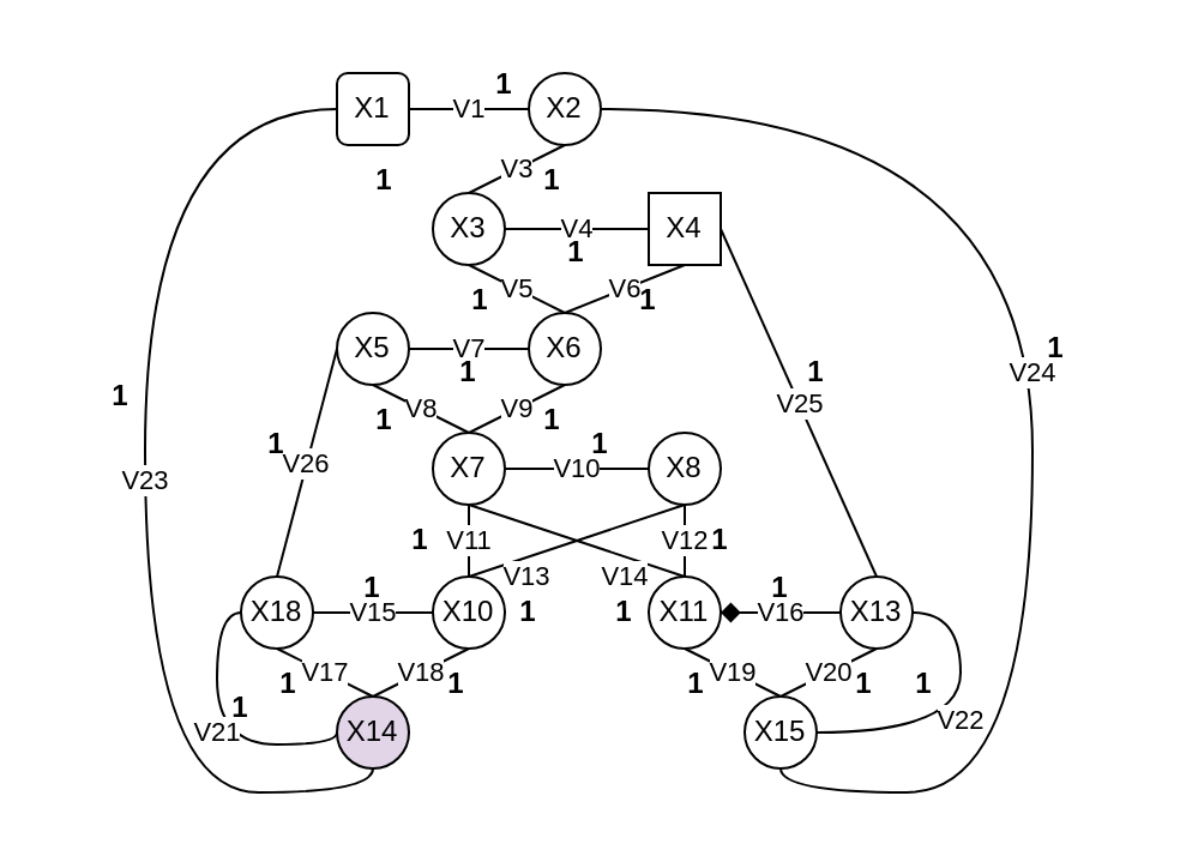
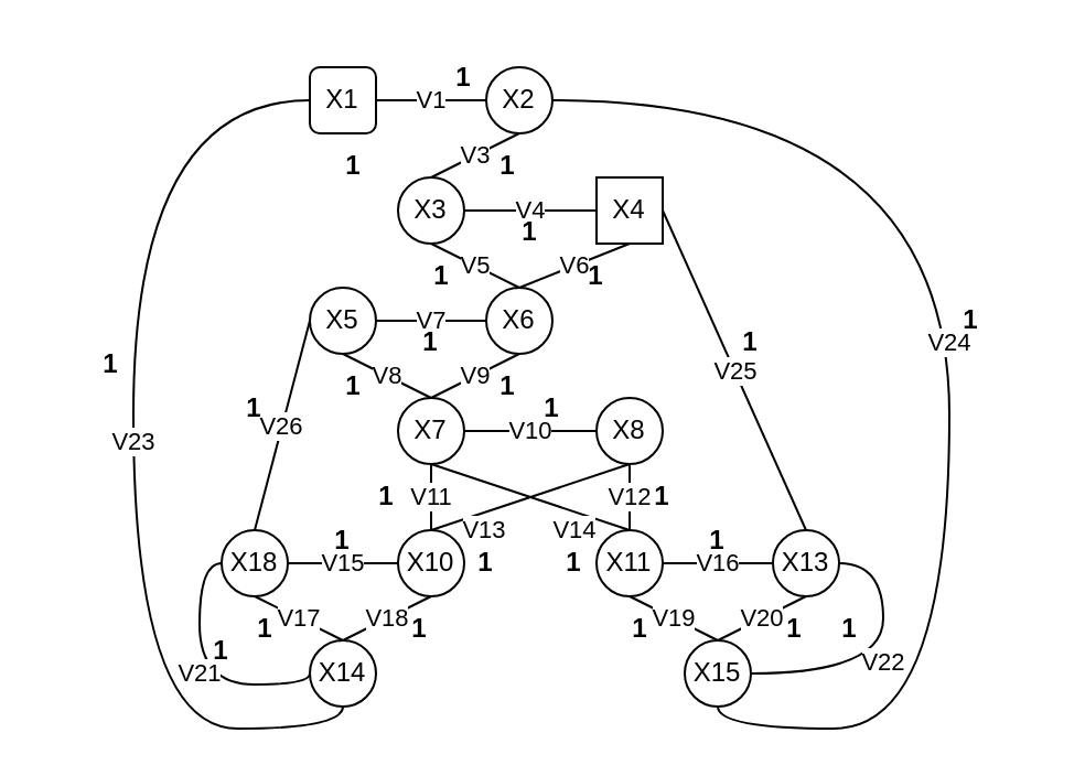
  <mxCell id="0" />
  <mxCell id="1" parent="0" />
  <mxCell id="2" value="X1" style="whiteSpace=wrap;html=1;aspect=fixed;rounded=1;" parent="1" vertex="1"><mxGeometry x="140" y="30" width="30" height="30" as="geometry" /></mxCell>
  <mxCell id="3" value="X2" style="ellipse;whiteSpace=wrap;html=1;aspect=fixed;" parent="1" vertex="1"><mxGeometry x="220" y="30" width="30" height="30" as="geometry" /></mxCell>
  <mxCell id="4" value="X3" style="ellipse;whiteSpace=wrap;html=1;aspect=fixed;" parent="1" vertex="1"><mxGeometry x="180" y="80" width="30" height="30" as="geometry" /></mxCell>
  <mxCell id="5" value="X4" style="whiteSpace=wrap;html=1;aspect=fixed;rounded=0;" parent="1" vertex="1"><mxGeometry x="270" y="80" width="30" height="30" as="geometry" /></mxCell>
  <mxCell id="6" value="X6" style="ellipse;whiteSpace=wrap;html=1;aspect=fixed;" parent="1" vertex="1"><mxGeometry x="220" y="130" width="30" height="30" as="geometry" /></mxCell>
  <mxCell id="7" value="X7" style="ellipse;whiteSpace=wrap;html=1;aspect=fixed;" parent="1" vertex="1"><mxGeometry x="180" y="180" width="30" height="30" as="geometry" /></mxCell>
  <mxCell id="8" value="X5" style="ellipse;whiteSpace=wrap;html=1;aspect=fixed;" parent="1" vertex="1"><mxGeometry x="140" y="130" width="30" height="30" as="geometry" /></mxCell>
  <mxCell id="9" value="X18" style="ellipse;whiteSpace=wrap;html=1;aspect=fixed;" parent="1" vertex="1"><mxGeometry x="100" y="240" width="30" height="30" as="geometry" /></mxCell>
- <mxCell id="10" value="X14" style="ellipse;whiteSpace=wrap;html=1;aspect=fixed;fillColor=#e1d5e7;" parent="1" vertex="1"><mxGeometry x="140" y="290" width="30" height="30" as="geometry" /></mxCell>
+ <mxCell id="10" value="X14" style="ellipse;whiteSpace=wrap;html=1;aspect=fixed;" parent="1" vertex="1"><mxGeometry x="140" y="290" width="30" height="30" as="geometry" /></mxCell>
  <mxCell id="11" value="X15" style="ellipse;whiteSpace=wrap;html=1;aspect=fixed;" parent="1" vertex="1"><mxGeometry x="310" y="290" width="30" height="30" as="geometry" /></mxCell>
  <mxCell id="12" value="X13" style="ellipse;whiteSpace=wrap;html=1;aspect=fixed;" parent="1" vertex="1"><mxGeometry x="350" y="240" width="30" height="30" as="geometry" /></mxCell>
  <mxCell id="13" value="X11" style="ellipse;whiteSpace=wrap;html=1;aspect=fixed;" parent="1" vertex="1"><mxGeometry x="270" y="240" width="30" height="30" as="geometry" /></mxCell>
  <mxCell id="14" value="X10" style="ellipse;whiteSpace=wrap;html=1;aspect=fixed;" parent="1" vertex="1"><mxGeometry x="180" y="240" width="30" height="30" as="geometry" /></mxCell>
  <mxCell id="15" value="X8" style="ellipse;whiteSpace=wrap;html=1;aspect=fixed;" parent="1" vertex="1"><mxGeometry x="270" y="180" width="30" height="30" as="geometry" /></mxCell>
  <mxCell id="16" value="V1" style="endArrow=none;html=1;rounded=0;exitX=1;exitY=0.5;exitDx=0;exitDy=0;entryX=0;entryY=0.5;entryDx=0;entryDy=0;" parent="1" source="2" target="3" edge="1"><mxGeometry width="50" height="50" relative="1" as="geometry"><mxPoint x="240" y="170" as="sourcePoint" /><mxPoint x="290" y="120" as="targetPoint" /></mxGeometry></mxCell>
  <mxCell id="17" value="V3" style="endArrow=none;html=1;rounded=0;exitX=0.5;exitY=0;exitDx=0;exitDy=0;entryX=0.5;entryY=1;entryDx=0;entryDy=0;" parent="1" source="4" target="3" edge="1"><mxGeometry width="50" height="50" relative="1" as="geometry"><mxPoint x="190" y="65" as="sourcePoint" /><mxPoint x="240" y="65" as="targetPoint" /></mxGeometry></mxCell>
  <mxCell id="18" value="V4" style="endArrow=none;html=1;rounded=0;exitX=1;exitY=0.5;exitDx=0;exitDy=0;entryX=0;entryY=0.5;entryDx=0;entryDy=0;" edge="1" parent="1" source="4" target="5"><mxGeometry width="50" height="50" relative="1" as="geometry"><mxPoint x="200" y="75" as="sourcePoint" /><mxPoint x="250" y="75" as="targetPoint" /></mxGeometry></mxCell>
  <mxCell id="19" value="V5" style="endArrow=none;html=1;rounded=0;exitX=0.5;exitY=1;exitDx=0;exitDy=0;entryX=0.5;entryY=0;entryDx=0;entryDy=0;" edge="1" parent="1" source="4" target="6"><mxGeometry width="50" height="50" relative="1" as="geometry"><mxPoint x="220" y="105" as="sourcePoint" /><mxPoint x="280" y="105" as="targetPoint" /></mxGeometry></mxCell>
  <mxCell id="20" value="V6" style="endArrow=none;html=1;rounded=0;exitX=0.5;exitY=0;exitDx=0;exitDy=0;entryX=0.5;entryY=1;entryDx=0;entryDy=0;" edge="1" parent="1" source="6" target="5"><mxGeometry width="50" height="50" relative="1" as="geometry"><mxPoint x="230" y="115" as="sourcePoint" /><mxPoint x="290" y="115" as="targetPoint" /></mxGeometry></mxCell>
  <mxCell id="21" value="V7" style="endArrow=none;html=1;rounded=0;exitX=1;exitY=0.5;exitDx=0;exitDy=0;entryX=0;entryY=0.5;entryDx=0;entryDy=0;" edge="1" parent="1" source="8" target="6"><mxGeometry width="50" height="50" relative="1" as="geometry"><mxPoint x="240" y="125" as="sourcePoint" /><mxPoint x="300" y="125" as="targetPoint" /></mxGeometry></mxCell>
  <mxCell id="22" value="V8" style="endArrow=none;html=1;rounded=0;exitX=0.5;exitY=1;exitDx=0;exitDy=0;entryX=0.5;entryY=0;entryDx=0;entryDy=0;" edge="1" parent="1" source="8" target="7"><mxGeometry width="50" height="50" relative="1" as="geometry"><mxPoint x="250" y="135" as="sourcePoint" /><mxPoint x="310" y="135" as="targetPoint" /></mxGeometry></mxCell>
  <mxCell id="23" value="V9" style="endArrow=none;html=1;rounded=0;exitX=0.5;exitY=1;exitDx=0;exitDy=0;entryX=0.5;entryY=0;entryDx=0;entryDy=0;" edge="1" parent="1" source="6" target="7"><mxGeometry width="50" height="50" relative="1" as="geometry"><mxPoint x="260" y="145" as="sourcePoint" /><mxPoint x="320" y="145" as="targetPoint" /></mxGeometry></mxCell>
  <mxCell id="24" value="V10" style="endArrow=none;html=1;rounded=0;exitX=1;exitY=0.5;exitDx=0;exitDy=0;entryX=0;entryY=0.5;entryDx=0;entryDy=0;" edge="1" parent="1" source="7" target="15"><mxGeometry width="50" height="50" relative="1" as="geometry"><mxPoint x="270" y="155" as="sourcePoint" /><mxPoint x="330" y="155" as="targetPoint" /></mxGeometry></mxCell>
  <mxCell id="25" value="V13" style="endArrow=none;html=1;rounded=0;exitX=0.5;exitY=0;exitDx=0;exitDy=0;entryX=0.5;entryY=1;entryDx=0;entryDy=0;" edge="1" parent="1" source="14" target="15"><mxGeometry x="-0.508" y="-8" width="50" height="50" relative="1" as="geometry"><mxPoint x="280" y="165" as="sourcePoint" /><mxPoint x="340" y="165" as="targetPoint" /><mxPoint as="offset" /></mxGeometry></mxCell>
  <mxCell id="26" value="V14" style="endArrow=none;html=1;rounded=0;exitX=0.5;exitY=1;exitDx=0;exitDy=0;entryX=0.5;entryY=0;entryDx=0;entryDy=0;" edge="1" parent="1" source="7" target="13"><mxGeometry x="0.5" y="-8" width="50" height="50" relative="1" as="geometry"><mxPoint x="290" y="175" as="sourcePoint" /><mxPoint x="350" y="175" as="targetPoint" /><mxPoint as="offset" /></mxGeometry></mxCell>
  <mxCell id="27" value="V15" style="endArrow=none;html=1;rounded=0;exitX=1;exitY=0.5;exitDx=0;exitDy=0;entryX=0;entryY=0.5;entryDx=0;entryDy=0;" edge="1" parent="1" source="9" target="14"><mxGeometry width="50" height="50" relative="1" as="geometry"><mxPoint x="205" y="220" as="sourcePoint" /><mxPoint x="295" y="250" as="targetPoint" /></mxGeometry></mxCell>
  <mxCell id="28" value="V11" style="endArrow=none;html=1;rounded=0;exitX=0.5;exitY=1;exitDx=0;exitDy=0;entryX=0.5;entryY=0;entryDx=0;entryDy=0;" edge="1" parent="1" source="7" target="14"><mxGeometry width="50" height="50" relative="1" as="geometry"><mxPoint x="215" y="230" as="sourcePoint" /><mxPoint x="305" y="260" as="targetPoint" /></mxGeometry></mxCell>
  <mxCell id="29" value="V12" style="endArrow=none;html=1;rounded=0;exitX=0.5;exitY=1;exitDx=0;exitDy=0;entryX=0.5;entryY=0;entryDx=0;entryDy=0;" edge="1" parent="1" source="15" target="13"><mxGeometry width="50" height="50" relative="1" as="geometry"><mxPoint x="225" y="240" as="sourcePoint" /><mxPoint x="315" y="270" as="targetPoint" /></mxGeometry></mxCell>
- <mxCell id="30" value="V16" style="endArrow=diamond;html=1;rounded=0;exitX=0;exitY=0.5;exitDx=0;exitDy=0;entryX=1;entryY=0.5;entryDx=0;entryDy=0;" edge="1" parent="1" source="12" target="13"><mxGeometry width="50" height="50" relative="1" as="geometry"><mxPoint x="235" y="250" as="sourcePoint" /><mxPoint x="325" y="280" as="targetPoint" /></mxGeometry></mxCell>
+ <mxCell id="30" value="V16" style="endArrow=none;html=1;rounded=0;exitX=0;exitY=0.5;exitDx=0;exitDy=0;entryX=1;entryY=0.5;entryDx=0;entryDy=0;" edge="1" parent="1" source="12" target="13"><mxGeometry width="50" height="50" relative="1" as="geometry"><mxPoint x="235" y="250" as="sourcePoint" /><mxPoint x="325" y="280" as="targetPoint" /></mxGeometry></mxCell>
  <mxCell id="31" value="V19" style="endArrow=none;html=1;rounded=0;exitX=0.5;exitY=1;exitDx=0;exitDy=0;entryX=0.5;entryY=0;entryDx=0;entryDy=0;" edge="1" parent="1" source="13" target="11"><mxGeometry width="50" height="50" relative="1" as="geometry"><mxPoint x="245" y="260" as="sourcePoint" /><mxPoint x="330" y="290" as="targetPoint" /></mxGeometry></mxCell>
  <mxCell id="32" value="V17" style="endArrow=none;html=1;rounded=0;exitX=0.5;exitY=1;exitDx=0;exitDy=0;entryX=0.5;entryY=0;entryDx=0;entryDy=0;" edge="1" parent="1" source="9" target="10"><mxGeometry width="50" height="50" relative="1" as="geometry"><mxPoint x="220" y="205" as="sourcePoint" /><mxPoint x="280" y="205" as="targetPoint" /></mxGeometry></mxCell>
  <mxCell id="33" value="V18" style="endArrow=none;html=1;rounded=0;exitX=0.5;exitY=1;exitDx=0;exitDy=0;entryX=0.5;entryY=0;entryDx=0;entryDy=0;" edge="1" parent="1" source="14" target="10"><mxGeometry width="50" height="50" relative="1" as="geometry"><mxPoint x="230" y="215" as="sourcePoint" /><mxPoint x="290" y="215" as="targetPoint" /></mxGeometry></mxCell>
  <mxCell id="34" value="V20" style="endArrow=none;html=1;rounded=0;exitX=0.5;exitY=0;exitDx=0;exitDy=0;entryX=0.5;entryY=1;entryDx=0;entryDy=0;" edge="1" parent="1" source="11" target="12"><mxGeometry width="50" height="50" relative="1" as="geometry"><mxPoint x="240" y="225" as="sourcePoint" /><mxPoint x="300" y="225" as="targetPoint" /></mxGeometry></mxCell>
  <mxCell id="35" value="V21" style="endArrow=none;html=1;rounded=0;exitX=0;exitY=0.5;exitDx=0;exitDy=0;entryX=0;entryY=0.5;entryDx=0;entryDy=0;edgeStyle=orthogonalEdgeStyle;curved=1;" edge="1" parent="1" source="9" target="10"><mxGeometry width="50" height="50" relative="1" as="geometry"><mxPoint x="240" y="170" as="sourcePoint" /><mxPoint x="290" y="120" as="targetPoint" /><Array as="points"><mxPoint x="90" y="255" /><mxPoint x="90" y="310" /><mxPoint x="140" y="310" /></Array></mxGeometry></mxCell>
  <mxCell id="36" value="V22" style="endArrow=none;html=1;rounded=0;exitX=1;exitY=0.5;exitDx=0;exitDy=0;entryX=1;entryY=0.5;entryDx=0;entryDy=0;edgeStyle=orthogonalEdgeStyle;curved=1;" edge="1" parent="1" source="12" target="11"><mxGeometry width="50" height="50" relative="1" as="geometry"><mxPoint x="460" y="240" as="sourcePoint" /><mxPoint x="500" y="290" as="targetPoint" /><Array as="points"><mxPoint x="400" y="255" /><mxPoint x="400" y="305" /></Array></mxGeometry></mxCell>
  <mxCell id="37" value="V23" style="endArrow=none;html=1;rounded=0;entryX=0;entryY=0.5;entryDx=0;entryDy=0;exitX=0.5;exitY=1;exitDx=0;exitDy=0;edgeStyle=orthogonalEdgeStyle;curved=1;" edge="1" parent="1" source="10" target="2"><mxGeometry width="50" height="50" relative="1" as="geometry"><mxPoint x="240" y="170" as="sourcePoint" /><mxPoint x="290" y="120" as="targetPoint" /><Array as="points"><mxPoint x="155" y="330" /><mxPoint x="60" y="330" /><mxPoint x="60" y="45" /></Array></mxGeometry></mxCell>
  <mxCell id="38" value="V26" style="endArrow=none;html=1;rounded=0;exitX=0.5;exitY=0;exitDx=0;exitDy=0;entryX=0;entryY=0.5;entryDx=0;entryDy=0;" edge="1" parent="1" source="9" target="8"><mxGeometry width="50" height="50" relative="1" as="geometry"><mxPoint x="240" y="170" as="sourcePoint" /><mxPoint x="290" y="120" as="targetPoint" /></mxGeometry></mxCell>
  <mxCell id="39" value="V24" style="endArrow=none;html=1;rounded=0;entryX=1;entryY=0.5;entryDx=0;entryDy=0;exitX=0.5;exitY=1;exitDx=0;exitDy=0;edgeStyle=orthogonalEdgeStyle;curved=1;" edge="1" parent="1" source="11" target="3"><mxGeometry width="50" height="50" relative="1" as="geometry"><mxPoint x="240" y="170" as="sourcePoint" /><mxPoint x="290" y="120" as="targetPoint" /><Array as="points"><mxPoint x="325" y="330" /><mxPoint x="430" y="330" /><mxPoint x="430" y="45" /></Array></mxGeometry></mxCell>
  <mxCell id="40" value="V25" style="endArrow=none;html=1;rounded=0;entryX=1;entryY=0.5;entryDx=0;entryDy=0;exitX=0.5;exitY=0;exitDx=0;exitDy=0;" edge="1" parent="1" source="12" target="5"><mxGeometry width="50" height="50" relative="1" as="geometry"><mxPoint x="320" y="160" as="sourcePoint" /><mxPoint x="370" y="110" as="targetPoint" /></mxGeometry></mxCell>
  <mxCell id="41" value="&lt;b&gt;1&lt;/b&gt;" style="text;html=1;align=center;verticalAlign=middle;whiteSpace=wrap;rounded=0;" vertex="1" parent="1"><mxGeometry x="180" y="20" width="60" height="30" as="geometry" /></mxCell>
  <mxCell id="42" value="&lt;b&gt;1&lt;/b&gt;" style="text;html=1;align=center;verticalAlign=middle;whiteSpace=wrap;rounded=0;" vertex="1" parent="1"><mxGeometry x="130" y="60" width="60" height="30" as="geometry" /></mxCell>
  <mxCell id="43" value="&lt;b&gt;1&lt;/b&gt;" style="text;html=1;align=center;verticalAlign=middle;whiteSpace=wrap;rounded=0;" vertex="1" parent="1"><mxGeometry x="200" y="60" width="60" height="30" as="geometry" /></mxCell>
  <mxCell id="44" value="&lt;b&gt;1&lt;/b&gt;" style="text;html=1;align=center;verticalAlign=middle;whiteSpace=wrap;rounded=0;" vertex="1" parent="1"><mxGeometry x="210" y="90" width="60" height="30" as="geometry" /></mxCell>
  <mxCell id="45" value="&lt;b&gt;1&lt;/b&gt;" style="text;html=1;align=center;verticalAlign=middle;whiteSpace=wrap;rounded=0;" vertex="1" parent="1"><mxGeometry x="240" y="110" width="60" height="30" as="geometry" /></mxCell>
  <mxCell id="46" value="&lt;b&gt;1&lt;/b&gt;" style="text;html=1;align=center;verticalAlign=middle;whiteSpace=wrap;rounded=0;" vertex="1" parent="1"><mxGeometry x="170" y="110" width="60" height="30" as="geometry" /></mxCell>
  <mxCell id="47" value="&lt;b&gt;1&lt;/b&gt;" style="text;html=1;align=center;verticalAlign=middle;whiteSpace=wrap;rounded=0;" vertex="1" parent="1"><mxGeometry x="165" y="140" width="60" height="30" as="geometry" /></mxCell>
  <mxCell id="48" value="&lt;b&gt;1&lt;/b&gt;" style="text;html=1;align=center;verticalAlign=middle;whiteSpace=wrap;rounded=0;" vertex="1" parent="1"><mxGeometry x="130" y="160" width="60" height="30" as="geometry" /></mxCell>
  <mxCell id="49" value="&lt;b&gt;1&lt;/b&gt;" style="text;html=1;align=center;verticalAlign=middle;whiteSpace=wrap;rounded=0;" vertex="1" parent="1"><mxGeometry x="200" y="160" width="60" height="30" as="geometry" /></mxCell>
  <mxCell id="50" value="&lt;b&gt;1&lt;/b&gt;" style="text;html=1;align=center;verticalAlign=middle;whiteSpace=wrap;rounded=0;" vertex="1" parent="1"><mxGeometry x="220" y="170" width="60" height="30" as="geometry" /></mxCell>
  <mxCell id="51" value="&lt;b&gt;1&lt;/b&gt;" style="text;html=1;align=center;verticalAlign=middle;whiteSpace=wrap;rounded=0;" vertex="1" parent="1"><mxGeometry x="310" y="140" width="60" height="30" as="geometry" /></mxCell>
  <mxCell id="52" value="&lt;b&gt;1&lt;/b&gt;" style="text;html=1;align=center;verticalAlign=middle;whiteSpace=wrap;rounded=0;" vertex="1" parent="1"><mxGeometry x="410" y="130" width="60" height="30" as="geometry" /></mxCell>
  <mxCell id="53" value="&lt;b&gt;1&lt;/b&gt;" style="text;html=1;align=center;verticalAlign=middle;whiteSpace=wrap;rounded=0;" vertex="1" parent="1"><mxGeometry x="20" y="150" width="60" height="30" as="geometry" /></mxCell>
  <mxCell id="54" value="&lt;b&gt;1&lt;/b&gt;" style="text;html=1;align=center;verticalAlign=middle;whiteSpace=wrap;rounded=0;" vertex="1" parent="1"><mxGeometry x="85" y="170" width="60" height="30" as="geometry" /></mxCell>
  <mxCell id="55" value="&lt;b&gt;1&lt;/b&gt;" style="text;html=1;align=center;verticalAlign=middle;whiteSpace=wrap;rounded=0;" vertex="1" parent="1"><mxGeometry x="230" y="240" width="60" height="30" as="geometry" /></mxCell>
  <mxCell id="56" value="&lt;b&gt;1&lt;/b&gt;" style="text;html=1;align=center;verticalAlign=middle;whiteSpace=wrap;rounded=0;" vertex="1" parent="1"><mxGeometry x="190" y="240" width="60" height="30" as="geometry" /></mxCell>
  <mxCell id="57" value="&lt;b&gt;1&lt;/b&gt;" style="text;html=1;align=center;verticalAlign=middle;whiteSpace=wrap;rounded=0;" vertex="1" parent="1"><mxGeometry x="270" y="210" width="60" height="30" as="geometry" /></mxCell>
  <mxCell id="58" value="&lt;b&gt;1&lt;/b&gt;" style="text;html=1;align=center;verticalAlign=middle;whiteSpace=wrap;rounded=0;" vertex="1" parent="1"><mxGeometry x="145" y="210" width="60" height="30" as="geometry" /></mxCell>
  <mxCell id="59" value="&lt;b&gt;1&lt;/b&gt;" style="text;html=1;align=center;verticalAlign=middle;whiteSpace=wrap;rounded=0;" vertex="1" parent="1"><mxGeometry x="295" y="230" width="60" height="30" as="geometry" /></mxCell>
  <mxCell id="60" value="&lt;b&gt;1&lt;/b&gt;" style="text;html=1;align=center;verticalAlign=middle;whiteSpace=wrap;rounded=0;" vertex="1" parent="1"><mxGeometry x="125" y="230" width="60" height="30" as="geometry" /></mxCell>
  <mxCell id="61" value="&lt;b&gt;1&lt;/b&gt;" style="text;html=1;align=center;verticalAlign=middle;whiteSpace=wrap;rounded=0;" vertex="1" parent="1"><mxGeometry x="355" y="270" width="60" height="30" as="geometry" /></mxCell>
  <mxCell id="62" value="&lt;b&gt;1&lt;/b&gt;" style="text;html=1;align=center;verticalAlign=middle;whiteSpace=wrap;rounded=0;" vertex="1" parent="1"><mxGeometry x="330" y="270" width="60" height="30" as="geometry" /></mxCell>
  <mxCell id="63" value="&lt;b&gt;1&lt;/b&gt;" style="text;html=1;align=center;verticalAlign=middle;whiteSpace=wrap;rounded=0;" vertex="1" parent="1"><mxGeometry x="260" y="270" width="60" height="30" as="geometry" /></mxCell>
  <mxCell id="64" value="&lt;b&gt;1&lt;/b&gt;" style="text;html=1;align=center;verticalAlign=middle;whiteSpace=wrap;rounded=0;" vertex="1" parent="1"><mxGeometry x="160" y="270" width="60" height="30" as="geometry" /></mxCell>
  <mxCell id="65" value="&lt;b&gt;1&lt;/b&gt;" style="text;html=1;align=center;verticalAlign=middle;whiteSpace=wrap;rounded=0;" vertex="1" parent="1"><mxGeometry x="90" y="270" width="60" height="30" as="geometry" /></mxCell>
  <mxCell id="66" value="&lt;b&gt;1&lt;/b&gt;" style="text;html=1;align=center;verticalAlign=middle;whiteSpace=wrap;rounded=0;" vertex="1" parent="1"><mxGeometry x="70" y="280" width="60" height="30" as="geometry" /></mxCell>
